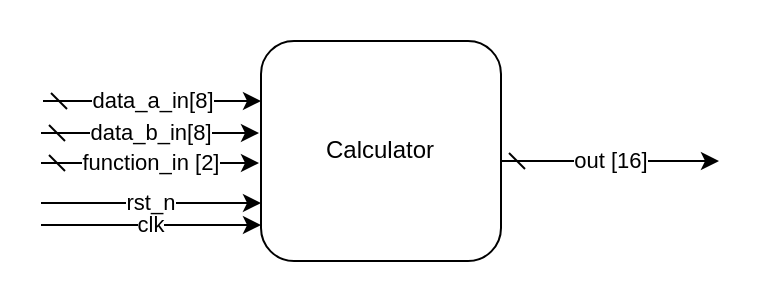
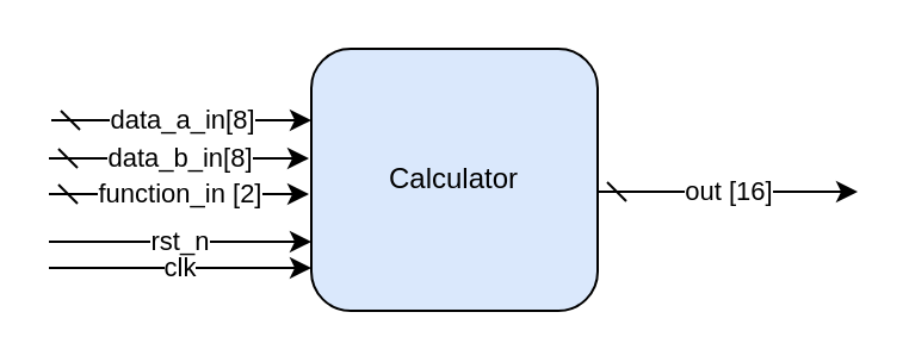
  <mxCell id="0" />
  <mxCell id="1" parent="0" />
- <mxCell id="2" value="Calculator" style="rounded=1;whiteSpace=wrap;html=1;" vertex="1" parent="1"><mxGeometry x="130" y="20" width="120" height="110" as="geometry" /></mxCell>
+ <mxCell id="2" value="Calculator" style="rounded=1;whiteSpace=wrap;html=1;fillColor=#dae8fc;" vertex="1" parent="1"><mxGeometry x="130" y="20" width="120" height="110" as="geometry" /></mxCell>
  <mxCell id="3" value="data_a_in[8]" style="endArrow=classic;html=1;rounded=0;startArrow=dash;startFill=0;" edge="1" parent="1"><mxGeometry width="50" height="50" relative="1" as="geometry"><mxPoint x="21" y="50" as="sourcePoint" /><mxPoint x="130" y="50" as="targetPoint" /></mxGeometry></mxCell>
  <mxCell id="4" value="clk" style="endArrow=classic;html=1;rounded=0;" edge="1" parent="1"><mxGeometry width="50" height="50" relative="1" as="geometry"><mxPoint x="20" y="112" as="sourcePoint" /><mxPoint x="130" y="112" as="targetPoint" /></mxGeometry></mxCell>
  <mxCell id="5" value="data_b_in[8]" style="endArrow=classic;html=1;rounded=0;startArrow=dash;startFill=0;" edge="1" parent="1"><mxGeometry width="50" height="50" relative="1" as="geometry"><mxPoint x="20" y="66" as="sourcePoint" /><mxPoint x="129" y="66" as="targetPoint" /></mxGeometry></mxCell>
  <mxCell id="6" value="function_in [2]" style="endArrow=classic;html=1;rounded=0;startArrow=dash;startFill=0;" edge="1" parent="1"><mxGeometry width="50" height="50" relative="1" as="geometry"><mxPoint x="20" y="81" as="sourcePoint" /><mxPoint x="129" y="81" as="targetPoint" /></mxGeometry></mxCell>
  <mxCell id="7" value="rst_n" style="endArrow=classic;html=1;rounded=0;" edge="1" parent="1"><mxGeometry width="50" height="50" relative="1" as="geometry"><mxPoint x="20" y="101" as="sourcePoint" /><mxPoint x="130" y="101" as="targetPoint" /></mxGeometry></mxCell>
  <mxCell id="8" value="out [16]" style="endArrow=classic;html=1;rounded=0;startArrow=dash;startFill=0;" edge="1" parent="1"><mxGeometry width="50" height="50" relative="1" as="geometry"><mxPoint x="250" y="80" as="sourcePoint" /><mxPoint x="359" y="80" as="targetPoint" /></mxGeometry></mxCell>
